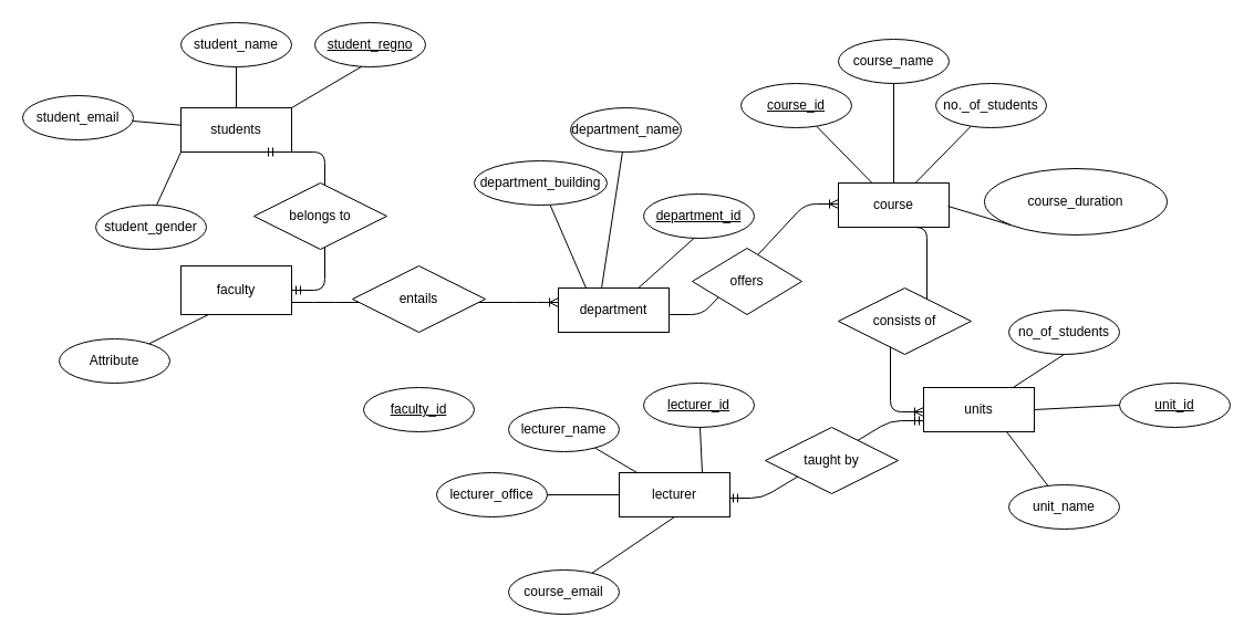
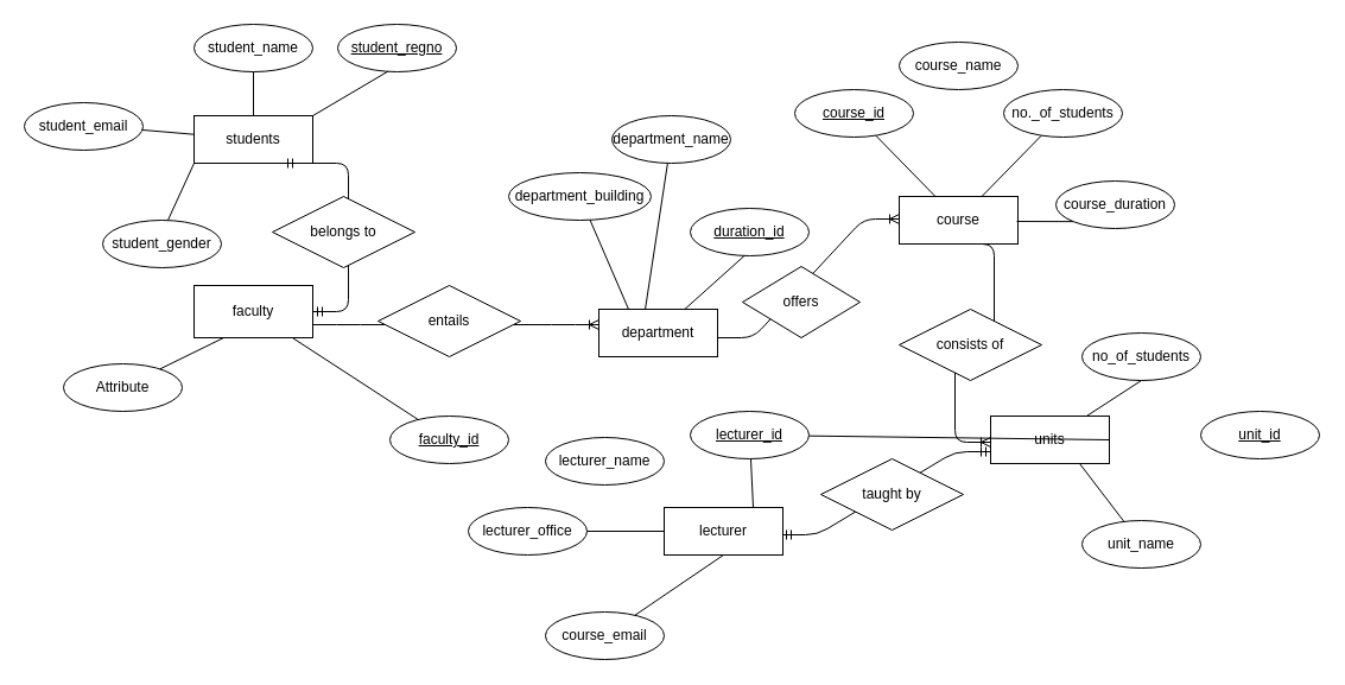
  <mxCell id="0" />
  <mxCell id="1" parent="0" />
  <mxCell id="2" value="" style="edgeStyle=entityRelationEdgeStyle;fontSize=12;html=1;endArrow=ERoneToMany;exitX=0.5;exitY=1;exitDx=0;exitDy=0;" edge="1" parent="1" source="29"><mxGeometry width="100" height="100" relative="1" as="geometry"><mxPoint x="614" y="263" as="sourcePoint" /><mxPoint x="834" y="372" as="targetPoint" /></mxGeometry></mxCell>
  <mxCell id="3" value="students" style="whiteSpace=wrap;html=1;align=center;" vertex="1" parent="1"><mxGeometry y="97" width="100" height="40" as="geometry" x="163" /></mxCell>
  <mxCell id="4" value="student_name" style="ellipse;whiteSpace=wrap;html=1;align=center;" vertex="1" parent="1"><mxGeometry y="20" width="100" height="40" as="geometry" x="163" /></mxCell>
  <mxCell id="5" value="" style="endArrow=none;html=1;rounded=0;" edge="1" parent="1" source="3" target="4"><mxGeometry relative="1" as="geometry"><mxPoint x="213" y="-63" as="sourcePoint" /><mxPoint x="213" y="53" as="targetPoint" /><Array as="points" /></mxGeometry></mxCell>
  <mxCell id="6" value="student_regno" style="ellipse;whiteSpace=wrap;html=1;align=center;fontStyle=4;" vertex="1" parent="1"><mxGeometry x="284" y="20" width="100" height="40" as="geometry" /></mxCell>
  <mxCell id="7" value="" style="endArrow=none;html=1;rounded=0;exitX=1;exitY=0;exitDx=0;exitDy=0;entryX=0.423;entryY=0.992;entryDx=0;entryDy=0;entryPerimeter=0;" edge="1" parent="1" source="3" target="6"><mxGeometry relative="1" as="geometry"><mxPoint x="427" y="218" as="sourcePoint" /><mxPoint x="587" y="218" as="targetPoint" /></mxGeometry></mxCell>
  <mxCell id="8" value="" style="endArrow=none;html=1;rounded=0;" edge="1" parent="1" target="3"><mxGeometry relative="1" as="geometry"><mxPoint x="108" y="108" as="sourcePoint" /><mxPoint x="477" y="218" as="targetPoint" /></mxGeometry></mxCell>
  <mxCell id="9" value="student_email" style="ellipse;whiteSpace=wrap;html=1;align=center;" vertex="1" parent="1"><mxGeometry x="20" y="86" width="100" height="40" as="geometry" /></mxCell>
  <mxCell id="10" value="" style="endArrow=none;html=1;rounded=0;entryX=0;entryY=1;entryDx=0;entryDy=0;" edge="1" parent="1" target="3"><mxGeometry relative="1" as="geometry"><mxPoint x="141" y="185" as="sourcePoint" /><mxPoint x="477" y="218" as="targetPoint" /></mxGeometry></mxCell>
  <mxCell id="11" value="student_gender" style="ellipse;whiteSpace=wrap;html=1;align=center;" vertex="1" parent="1"><mxGeometry x="86" y="185" width="100" height="40" as="geometry" /></mxCell>
  <mxCell id="12" value="faculty" style="whiteSpace=wrap;html=1;align=center;" vertex="1" parent="1"><mxGeometry y="240" width="100" height="44" as="geometry" x="163" /></mxCell>
  <mxCell id="13" value="" style="edgeStyle=entityRelationEdgeStyle;fontSize=12;html=1;endArrow=ERmandOne;startArrow=ERmandOne;entryX=0.75;entryY=1;entryDx=0;entryDy=0;" edge="1" parent="1" source="12" target="3"><mxGeometry width="100" height="100" relative="1" as="geometry"><mxPoint y="240" as="sourcePoint" x="163" /><mxPoint x="263" y="140" as="targetPoint" /></mxGeometry></mxCell>
  <mxCell id="14" value="belongs to" style="shape=rhombus;perimeter=rhombusPerimeter;whiteSpace=wrap;html=1;align=center;" vertex="1" parent="1"><mxGeometry x="229" y="165" width="120" height="60" as="geometry" /></mxCell>
  <mxCell id="15" value="Attribute" style="ellipse;whiteSpace=wrap;html=1;align=center;" vertex="1" parent="1"><mxGeometry x="53" y="306" width="100" height="40" as="geometry" /></mxCell>
  <mxCell id="16" value="faculty_id" style="ellipse;whiteSpace=wrap;html=1;align=center;fontStyle=4;" vertex="1" parent="1"><mxGeometry x="328" y="350" width="100" height="40" as="geometry" /></mxCell>
+ <mxCell id="17" value="" style="endArrow=none;html=1;rounded=0;exitX=0.833;exitY=1.008;exitDx=0;exitDy=0;exitPerimeter=0;" edge="1" parent="1" source="12" target="16"><mxGeometry relative="1" as="geometry"><mxPoint x="218" y="295" as="sourcePoint" /><mxPoint x="378" y="295" as="targetPoint" /></mxGeometry></mxCell>
  <mxCell id="18" value="" style="endArrow=none;html=1;rounded=0;entryX=0.25;entryY=1;entryDx=0;entryDy=0;" edge="1" parent="1" source="15" target="12"><mxGeometry relative="1" as="geometry"><mxPoint x="97" y="306" as="sourcePoint" /><mxPoint x="257" y="306" as="targetPoint" /></mxGeometry></mxCell>
  <mxCell id="19" value="" style="edgeStyle=entityRelationEdgeStyle;fontSize=12;html=1;endArrow=ERoneToMany;exitX=1;exitY=0.75;exitDx=0;exitDy=0;" edge="1" parent="1" source="12"><mxGeometry width="100" height="100" relative="1" as="geometry"><mxPoint x="339" y="263" as="sourcePoint" /><mxPoint x="504" y="273" as="targetPoint" /></mxGeometry></mxCell>
  <mxCell id="20" value="entails" style="shape=rhombus;perimeter=rhombusPerimeter;whiteSpace=wrap;html=1;align=center;" vertex="1" parent="1"><mxGeometry x="318" y="240" width="120" height="60" as="geometry" /></mxCell>
  <mxCell id="21" value="department" style="whiteSpace=wrap;html=1;align=center;" vertex="1" parent="1"><mxGeometry x="504" y="260" width="100" height="40" as="geometry" /></mxCell>
  <mxCell id="22" value="department_building" style="ellipse;whiteSpace=wrap;html=1;align=center;" vertex="1" parent="1"><mxGeometry x="428" y="145" width="120" height="40" as="geometry" /></mxCell>
  <mxCell id="23" value="department_name" style="ellipse;whiteSpace=wrap;html=1;align=center;" vertex="1" parent="1"><mxGeometry x="515" y="97" width="100" height="40" as="geometry" /></mxCell>
  <mxCell id="24" value="" style="endArrow=none;html=1;rounded=0;entryX=0.25;entryY=0;entryDx=0;entryDy=0;" edge="1" parent="1" source="22" target="21"><mxGeometry relative="1" as="geometry"><mxPoint x="482" y="218" as="sourcePoint" /><mxPoint x="642" y="218" as="targetPoint" /></mxGeometry></mxCell>
  <mxCell id="25" value="" style="endArrow=none;html=1;rounded=0;exitX=0.39;exitY=0.008;exitDx=0;exitDy=0;exitPerimeter=0;" edge="1" parent="1" source="21" target="23"><mxGeometry relative="1" as="geometry"><mxPoint x="482" y="218" as="sourcePoint" /><mxPoint x="642" y="218" as="targetPoint" /></mxGeometry></mxCell>
  <mxCell id="26" value="" style="endArrow=none;html=1;rounded=0;" edge="1" parent="1" source="21"><mxGeometry relative="1" as="geometry"><mxPoint x="482" y="218" as="sourcePoint" /><mxPoint x="629.141" y="212.625" as="targetPoint" /></mxGeometry></mxCell>
- <mxCell id="27" value="department_id" style="ellipse;whiteSpace=wrap;html=1;align=center;fontStyle=4;" vertex="1" parent="1"><mxGeometry x="581" y="175" width="100" height="40" as="geometry" /></mxCell>
+ <mxCell id="27" value="duration_id" style="ellipse;whiteSpace=wrap;html=1;align=center;fontStyle=4;" vertex="1" parent="1"><mxGeometry x="581" y="175" width="100" height="40" as="geometry" /></mxCell>
  <mxCell id="28" value="" style="edgeStyle=entityRelationEdgeStyle;fontSize=12;html=1;endArrow=ERoneToMany;" edge="1" parent="1"><mxGeometry width="100" height="100" relative="1" as="geometry"><mxPoint x="604" y="284" as="sourcePoint" /><mxPoint x="757" y="184" as="targetPoint" /></mxGeometry></mxCell>
  <mxCell id="29" value="course" style="whiteSpace=wrap;html=1;align=center;" vertex="1" parent="1"><mxGeometry x="757" y="165" width="100" height="40" as="geometry" /></mxCell>
  <mxCell id="30" value="course_name" style="ellipse;whiteSpace=wrap;html=1;align=center;" vertex="1" parent="1"><mxGeometry x="757" y="35" width="100" height="40" as="geometry" /></mxCell>
  <mxCell id="31" value="course_id" style="ellipse;whiteSpace=wrap;html=1;align=center;fontStyle=4;" vertex="1" parent="1"><mxGeometry x="669" y="75" width="100" height="40" as="geometry" /></mxCell>
  <mxCell id="32" style="edgeStyle=orthogonalEdgeStyle;rounded=0;orthogonalLoop=1;jettySize=auto;html=1;exitX=0.5;exitY=1;exitDx=0;exitDy=0;" edge="1" parent="1" source="30" target="30"><mxGeometry relative="1" as="geometry" /></mxCell>
  <mxCell id="33" value="no._of_students" style="ellipse;whiteSpace=wrap;html=1;align=center;" vertex="1" parent="1"><mxGeometry x="845" y="75" width="100" height="40" as="geometry" /></mxCell>
- <mxCell id="34" value="course_duration" style="ellipse;whiteSpace=wrap;html=1;align=center;" vertex="1" parent="1"><mxGeometry x="889" y="152" width="165" height="60" as="geometry" /></mxCell>
+ <mxCell id="34" value="course_duration" style="ellipse;whiteSpace=wrap;html=1;align=center;" vertex="1" parent="1"><mxGeometry x="889" y="152" width="100" height="40" as="geometry" /></mxCell>
  <mxCell id="35" value="" style="endArrow=none;html=1;rounded=0;" edge="1" parent="1" source="29" target="31"><mxGeometry relative="1" as="geometry"><mxPoint x="581" y="218" as="sourcePoint" /><mxPoint x="741" y="218" as="targetPoint" /></mxGeometry></mxCell>
- <mxCell id="36" value="" style="endArrow=none;html=1;rounded=0;" edge="1" parent="1" source="29" target="30"><mxGeometry relative="1" as="geometry"><mxPoint x="581" y="218" as="sourcePoint" /><mxPoint x="741" y="218" as="targetPoint" /></mxGeometry></mxCell>
  <mxCell id="37" value="" style="endArrow=none;html=1;rounded=0;" edge="1" parent="1" source="29" target="33"><mxGeometry relative="1" as="geometry"><mxPoint x="581" y="218" as="sourcePoint" /><mxPoint x="741" y="218" as="targetPoint" /></mxGeometry></mxCell>
  <mxCell id="38" value="" style="endArrow=none;html=1;rounded=0;entryX=0;entryY=1;entryDx=0;entryDy=0;" edge="1" parent="1" target="34"><mxGeometry relative="1" as="geometry"><mxPoint x="856" y="186" as="sourcePoint" /><mxPoint x="741" y="218" as="targetPoint" /></mxGeometry></mxCell>
  <mxCell id="39" value="offers" style="shape=rhombus;perimeter=rhombusPerimeter;whiteSpace=wrap;html=1;align=center;" vertex="1" parent="1"><mxGeometry x="625" y="224" width="99" height="60" as="geometry" /></mxCell>
  <mxCell id="40" value="consists of" style="shape=rhombus;perimeter=rhombusPerimeter;whiteSpace=wrap;html=1;align=center;" vertex="1" parent="1"><mxGeometry x="757" y="260" width="120" height="60" as="geometry" /></mxCell>
  <mxCell id="41" value="units" style="whiteSpace=wrap;html=1;align=center;" vertex="1" parent="1"><mxGeometry x="834" y="350" width="100" height="40" as="geometry" /></mxCell>
  <mxCell id="42" value="unit_name" style="ellipse;whiteSpace=wrap;html=1;align=center;" vertex="1" parent="1"><mxGeometry x="911" y="438" width="100" height="40" as="geometry" /></mxCell>
  <mxCell id="43" value="unit_id" style="ellipse;whiteSpace=wrap;html=1;align=center;fontStyle=4;" vertex="1" parent="1"><mxGeometry x="1011" y="346" width="100" height="40" as="geometry" /></mxCell>
  <mxCell id="44" value="no_of_students" style="ellipse;whiteSpace=wrap;html=1;align=center;" vertex="1" parent="1"><mxGeometry x="911" y="280" width="100" height="40" as="geometry" /></mxCell>
  <mxCell id="45" value="" style="endArrow=none;html=1;rounded=0;entryX=0.5;entryY=1;entryDx=0;entryDy=0;" edge="1" parent="1" source="41" target="44"><mxGeometry relative="1" as="geometry"><mxPoint x="625" y="394" as="sourcePoint" /><mxPoint x="785" y="394" as="targetPoint" /></mxGeometry></mxCell>
- <mxCell id="46" value="" style="endArrow=none;html=1;rounded=0;entryX=0;entryY=0.5;entryDx=0;entryDy=0;exitX=1;exitY=0.5;exitDx=0;exitDy=0;" edge="1" parent="1" source="41" target="43"><mxGeometry relative="1" as="geometry"><mxPoint x="625" y="394" as="sourcePoint" /><mxPoint x="785" y="394" as="targetPoint" /></mxGeometry></mxCell>
+ <mxCell id="46" value="" style="endArrow=none;html=1;rounded=0;exitX=1;exitY=0.5;exitDx=0;exitDy=0;" edge="1" parent="1" source="41" target="50"><mxGeometry relative="1" as="geometry"><mxPoint x="625" y="394" as="sourcePoint" /><mxPoint x="785" y="394" as="targetPoint" /></mxGeometry></mxCell>
  <mxCell id="47" value="" style="endArrow=none;html=1;rounded=0;entryX=0.75;entryY=1;entryDx=0;entryDy=0;" edge="1" parent="1" source="42" target="41"><mxGeometry relative="1" as="geometry"><mxPoint x="625" y="394" as="sourcePoint" /><mxPoint x="785" y="394" as="targetPoint" /></mxGeometry></mxCell>
  <mxCell id="48" value="" style="edgeStyle=entityRelationEdgeStyle;fontSize=12;html=1;endArrow=ERmandOne;startArrow=ERmandOne;entryX=0;entryY=0.75;entryDx=0;entryDy=0;" edge="1" parent="1" target="41"><mxGeometry width="100" height="100" relative="1" as="geometry"><mxPoint x="658" y="450" as="sourcePoint" /><mxPoint x="758" y="350" as="targetPoint" /></mxGeometry></mxCell>
  <mxCell id="49" value="lecturer" style="whiteSpace=wrap;html=1;align=center;" vertex="1" parent="1"><mxGeometry x="559" y="427" width="100" height="40" as="geometry" /></mxCell>
  <mxCell id="50" value="lecturer_id" style="ellipse;whiteSpace=wrap;html=1;align=center;fontStyle=4;" vertex="1" parent="1"><mxGeometry x="581" y="346" width="100" height="40" as="geometry" /></mxCell>
  <mxCell id="51" value="lecturer_name" style="ellipse;whiteSpace=wrap;html=1;align=center;" vertex="1" parent="1"><mxGeometry x="459" y="368" width="100" height="40" as="geometry" /></mxCell>
  <mxCell id="52" value="lecturer_office" style="ellipse;whiteSpace=wrap;html=1;align=center;" vertex="1" parent="1"><mxGeometry x="394" y="427" width="100" height="40" as="geometry" /></mxCell>
  <mxCell id="53" value="course_email" style="ellipse;whiteSpace=wrap;html=1;align=center;" vertex="1" parent="1"><mxGeometry x="459" y="515" width="100" height="40" as="geometry" /></mxCell>
  <mxCell id="54" value="" style="endArrow=none;html=1;rounded=0;entryX=0.75;entryY=0;entryDx=0;entryDy=0;" edge="1" parent="1" source="50" target="49"><mxGeometry relative="1" as="geometry"><mxPoint x="625" y="394" as="sourcePoint" /><mxPoint x="785" y="394" as="targetPoint" /></mxGeometry></mxCell>
- <mxCell id="55" value="" style="endArrow=none;html=1;rounded=0;" edge="1" parent="1" source="51" target="49"><mxGeometry relative="1" as="geometry"><mxPoint x="625" y="394" as="sourcePoint" /><mxPoint x="785" y="394" as="targetPoint" /></mxGeometry></mxCell>
  <mxCell id="56" value="" style="endArrow=none;html=1;rounded=0;entryX=0;entryY=0.5;entryDx=0;entryDy=0;" edge="1" parent="1" source="52" target="49"><mxGeometry relative="1" as="geometry"><mxPoint x="625" y="394" as="sourcePoint" /><mxPoint x="785" y="394" as="targetPoint" /></mxGeometry></mxCell>
  <mxCell id="57" value="" style="endArrow=none;html=1;rounded=0;exitX=0.5;exitY=1;exitDx=0;exitDy=0;" edge="1" parent="1" source="49" target="53"><mxGeometry relative="1" as="geometry"><mxPoint x="625" y="394" as="sourcePoint" /><mxPoint x="785" y="394" as="targetPoint" /></mxGeometry></mxCell>
  <mxCell id="58" value="taught by" style="shape=rhombus;perimeter=rhombusPerimeter;whiteSpace=wrap;html=1;align=center;" vertex="1" parent="1"><mxGeometry x="691" y="386" width="120" height="60" as="geometry" /></mxCell>
